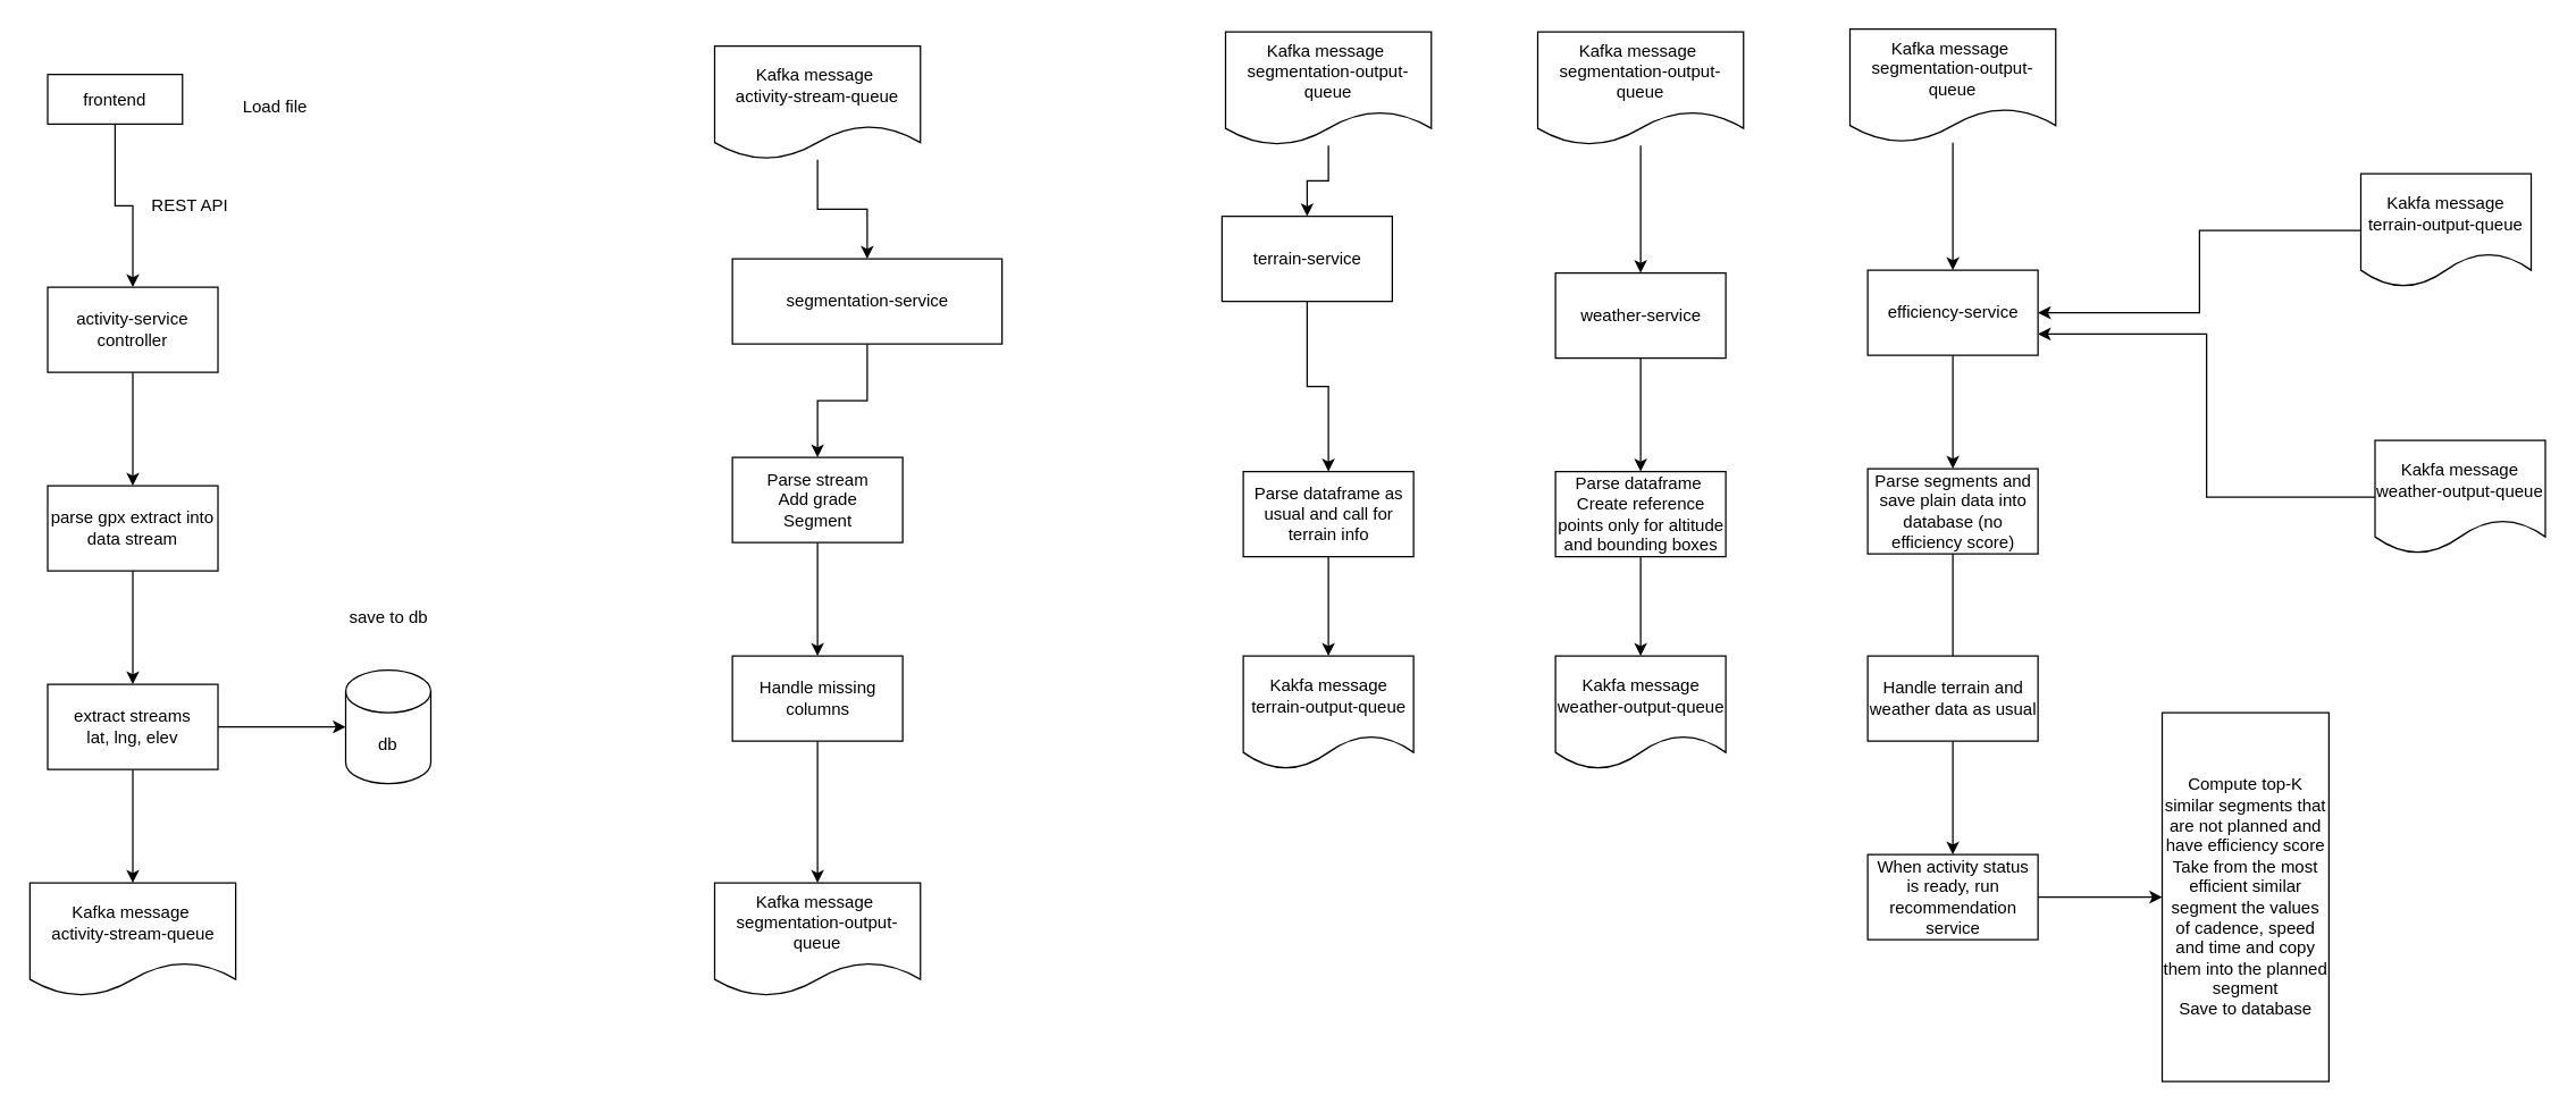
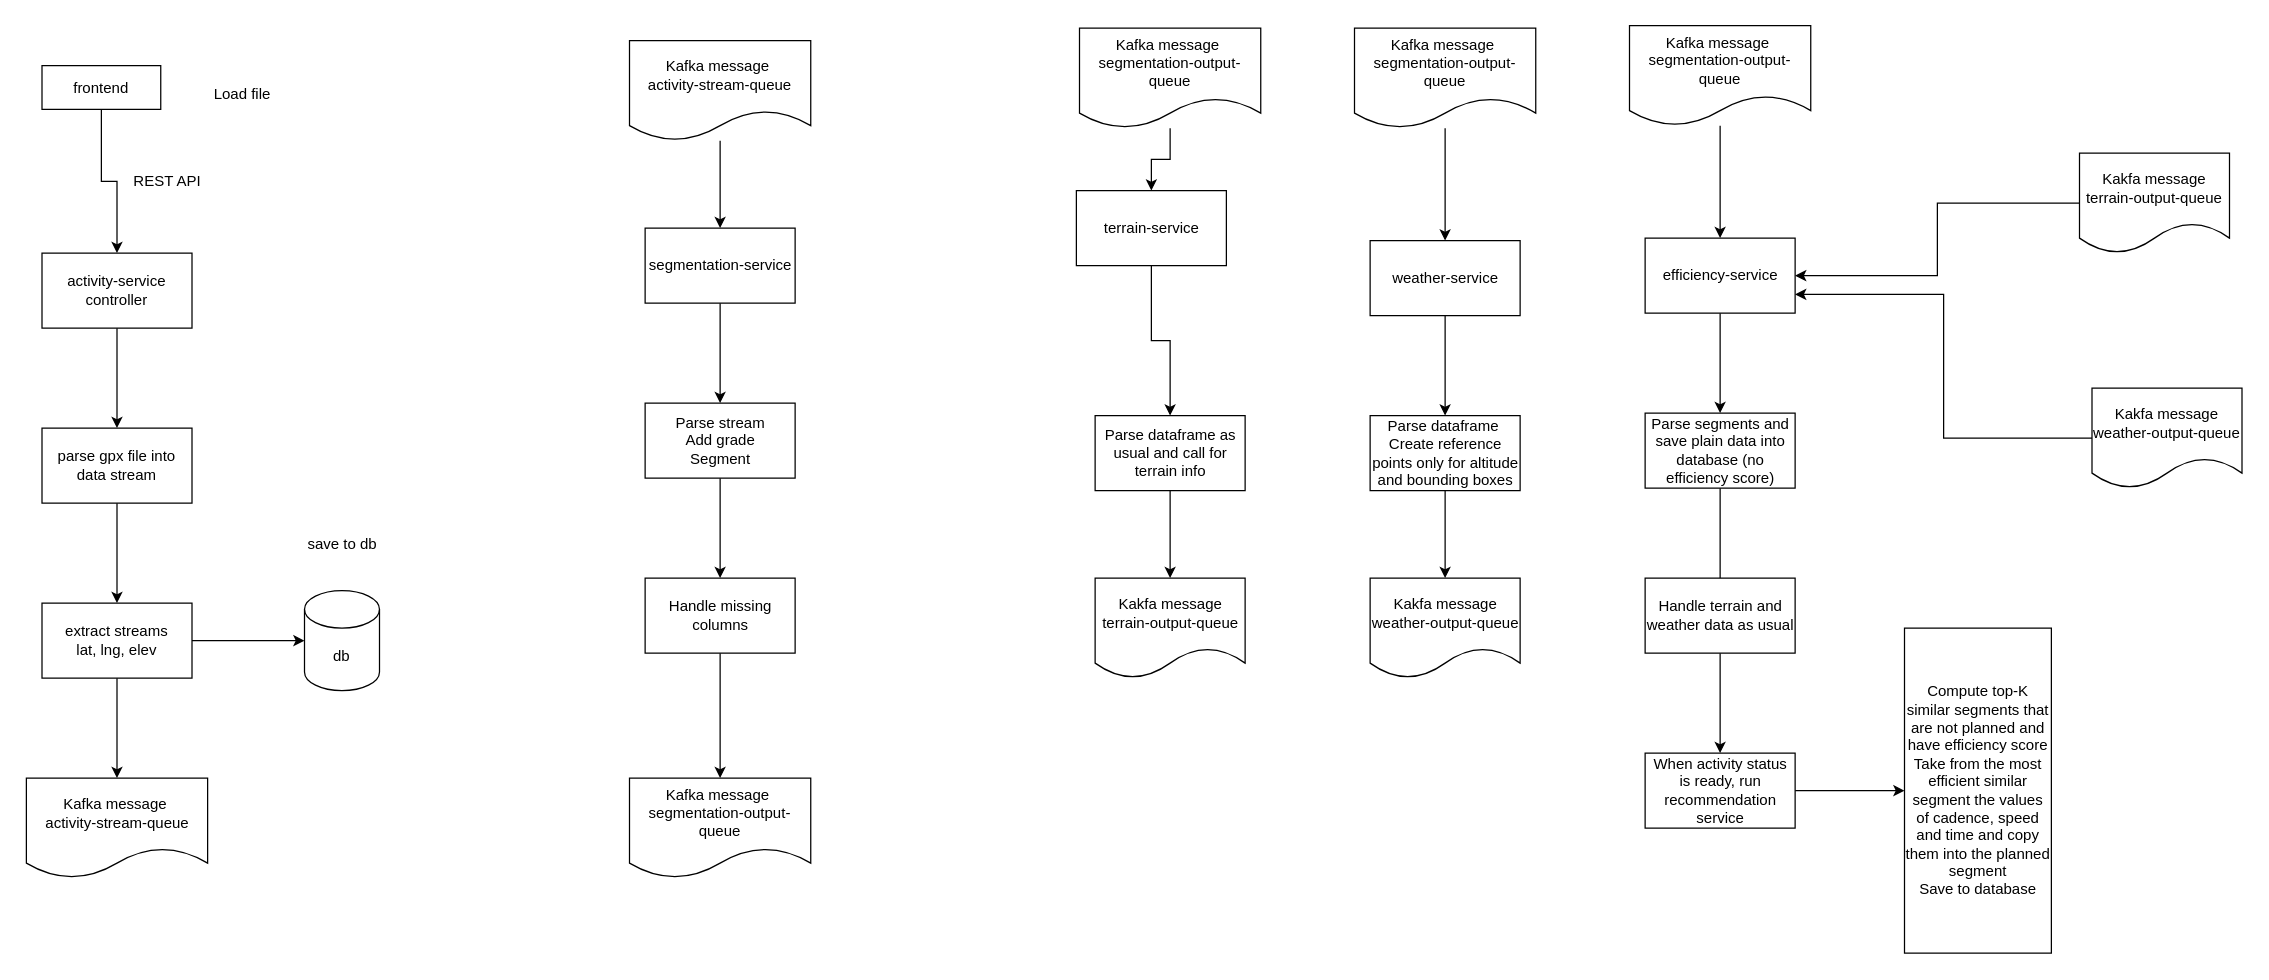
  <mxCell id="0" />
  <mxCell id="1" parent="0" />
  <mxCell id="2" style="edgeStyle=orthogonalEdgeStyle;rounded=0;orthogonalLoop=1;jettySize=auto;html=1;" parent="1" source="3" target="5" edge="1"><mxGeometry relative="1" as="geometry" /></mxCell>
  <mxCell id="3" value="frontend" style="rounded=0;whiteSpace=wrap;html=1;" parent="1" vertex="1"><mxGeometry x="33" y="52" width="95" height="35" as="geometry" /></mxCell>
  <mxCell id="4" value="" style="edgeStyle=orthogonalEdgeStyle;rounded=0;orthogonalLoop=1;jettySize=auto;html=1;" parent="1" source="5" target="11" edge="1"><mxGeometry relative="1" as="geometry" /></mxCell>
  <mxCell id="5" value="activity-service&lt;div&gt;controller&lt;/div&gt;" style="rounded=0;whiteSpace=wrap;html=1;" parent="1" vertex="1"><mxGeometry x="33" y="202" width="120" height="60" as="geometry" /></mxCell>
  <mxCell id="6" value="REST API" style="text;html=1;align=center;verticalAlign=middle;resizable=0;points=[];autosize=1;strokeColor=none;fillColor=none;" parent="1" vertex="1"><mxGeometry x="93" y="130" width="80" height="30" as="geometry" /></mxCell>
  <mxCell id="7" value="Load file" style="text;html=1;align=center;verticalAlign=middle;resizable=0;points=[];autosize=1;strokeColor=none;fillColor=none;" parent="1" vertex="1"><mxGeometry x="158" y="60" width="70" height="30" as="geometry" /></mxCell>
  <mxCell id="8" value="db" style="shape=cylinder3;whiteSpace=wrap;html=1;boundedLbl=1;backgroundOutline=1;size=15;" parent="1" vertex="1"><mxGeometry x="243" y="472" width="60" height="80" as="geometry" /></mxCell>
  <mxCell id="9" value="Kafka message&amp;nbsp;&lt;div&gt;activity-stream-queue&lt;/div&gt;" style="shape=document;whiteSpace=wrap;html=1;boundedLbl=1;" parent="1" vertex="1"><mxGeometry x="20.5" y="622" width="145" height="80" as="geometry" /></mxCell>
  <mxCell id="10" value="" style="edgeStyle=orthogonalEdgeStyle;rounded=0;orthogonalLoop=1;jettySize=auto;html=1;" parent="1" source="11" target="14" edge="1"><mxGeometry relative="1" as="geometry" /></mxCell>
- <mxCell id="11" value="parse gpx extract into data stream" style="rounded=0;whiteSpace=wrap;html=1;" parent="1" vertex="1"><mxGeometry x="33" y="342" width="120" height="60" as="geometry" /></mxCell>
+ <mxCell id="11" value="parse gpx file into data stream" style="rounded=0;whiteSpace=wrap;html=1;" parent="1" vertex="1"><mxGeometry x="33" y="342" width="120" height="60" as="geometry" /></mxCell>
  <mxCell id="12" value="" style="edgeStyle=orthogonalEdgeStyle;rounded=0;orthogonalLoop=1;jettySize=auto;html=1;entryX=0;entryY=0.5;entryDx=0;entryDy=0;entryPerimeter=0;" parent="1" source="14" target="8" edge="1"><mxGeometry relative="1" as="geometry"><mxPoint x="233" y="512" as="targetPoint" /></mxGeometry></mxCell>
  <mxCell id="13" style="edgeStyle=orthogonalEdgeStyle;rounded=0;orthogonalLoop=1;jettySize=auto;html=1;" parent="1" source="14" target="9" edge="1"><mxGeometry relative="1" as="geometry" /></mxCell>
  <mxCell id="14" value="extract streams&lt;div&gt;lat, lng, elev&lt;/div&gt;" style="rounded=0;whiteSpace=wrap;html=1;" parent="1" vertex="1"><mxGeometry x="33" y="482" width="120" height="60" as="geometry" /></mxCell>
  <mxCell id="15" value="save to db" style="text;html=1;align=center;verticalAlign=middle;resizable=0;points=[];autosize=1;strokeColor=none;fillColor=none;" parent="1" vertex="1"><mxGeometry x="233" y="420" width="80" height="30" as="geometry" /></mxCell>
  <mxCell id="16" value="" style="edgeStyle=orthogonalEdgeStyle;rounded=0;orthogonalLoop=1;jettySize=auto;html=1;" parent="1" source="17" target="21" edge="1"><mxGeometry relative="1" as="geometry" /></mxCell>
- <mxCell id="17" value="segmentation-service" style="whiteSpace=wrap;html=1;" parent="1" vertex="1"><mxGeometry x="515.5" y="182" width="190" height="60" as="geometry" /></mxCell>
+ <mxCell id="17" value="segmentation-service" style="whiteSpace=wrap;html=1;" parent="1" vertex="1"><mxGeometry x="515.5" y="182" width="120" height="60" as="geometry" /></mxCell>
  <mxCell id="18" style="edgeStyle=orthogonalEdgeStyle;rounded=0;orthogonalLoop=1;jettySize=auto;html=1;entryX=0.5;entryY=0;entryDx=0;entryDy=0;" parent="1" source="19" target="17" edge="1"><mxGeometry relative="1" as="geometry" /></mxCell>
  <mxCell id="19" value="Kafka message&amp;nbsp;&lt;div&gt;activity-stream-queue&lt;/div&gt;" style="shape=document;whiteSpace=wrap;html=1;boundedLbl=1;" parent="1" vertex="1"><mxGeometry x="503" y="32" width="145" height="80" as="geometry" /></mxCell>
  <mxCell id="20" value="" style="edgeStyle=orthogonalEdgeStyle;rounded=0;orthogonalLoop=1;jettySize=auto;html=1;" parent="1" source="21" target="23" edge="1"><mxGeometry relative="1" as="geometry" /></mxCell>
  <mxCell id="21" value="Parse stream&lt;div&gt;Add grade&lt;/div&gt;&lt;div&gt;Segment&lt;/div&gt;" style="whiteSpace=wrap;html=1;" parent="1" vertex="1"><mxGeometry x="515.5" y="322" width="120" height="60" as="geometry" /></mxCell>
  <mxCell id="22" style="edgeStyle=orthogonalEdgeStyle;rounded=0;orthogonalLoop=1;jettySize=auto;html=1;entryX=0.5;entryY=0;entryDx=0;entryDy=0;" parent="1" source="23" target="24" edge="1"><mxGeometry relative="1" as="geometry" /></mxCell>
  <mxCell id="23" value="Handle missing columns" style="whiteSpace=wrap;html=1;" parent="1" vertex="1"><mxGeometry x="515.5" y="462" width="120" height="60" as="geometry" /></mxCell>
  <mxCell id="24" value="Kafka message&amp;nbsp;&lt;div&gt;segmentation-output-queue&lt;/div&gt;" style="shape=document;whiteSpace=wrap;html=1;boundedLbl=1;" parent="1" vertex="1"><mxGeometry x="503" y="622" width="145" height="80" as="geometry" /></mxCell>
  <mxCell id="25" value="" style="edgeStyle=orthogonalEdgeStyle;rounded=0;orthogonalLoop=1;jettySize=auto;html=1;" parent="1" source="26" target="28" edge="1"><mxGeometry relative="1" as="geometry" /></mxCell>
  <mxCell id="26" value="Kafka message&amp;nbsp;&lt;div&gt;segmentation-output-queue&lt;/div&gt;" style="shape=document;whiteSpace=wrap;html=1;boundedLbl=1;" parent="1" vertex="1"><mxGeometry x="863" y="22" width="145" height="80" as="geometry" /></mxCell>
  <mxCell id="27" value="" style="edgeStyle=orthogonalEdgeStyle;rounded=0;orthogonalLoop=1;jettySize=auto;html=1;" parent="1" source="28" target="30" edge="1"><mxGeometry relative="1" as="geometry" /></mxCell>
  <mxCell id="28" value="terrain-service" style="whiteSpace=wrap;html=1;" parent="1" vertex="1"><mxGeometry x="860.5" y="152" width="120" height="60" as="geometry" /></mxCell>
  <mxCell id="29" value="" style="edgeStyle=orthogonalEdgeStyle;rounded=0;orthogonalLoop=1;jettySize=auto;html=1;" parent="1" source="30" target="31" edge="1"><mxGeometry relative="1" as="geometry" /></mxCell>
  <mxCell id="30" value="Parse dataframe as usual and call for terrain info" style="whiteSpace=wrap;html=1;" parent="1" vertex="1"><mxGeometry x="875.5" y="332" width="120" height="60" as="geometry" /></mxCell>
  <mxCell id="31" value="Kakfa message&lt;div&gt;terrain-output-queue&lt;/div&gt;" style="shape=document;whiteSpace=wrap;html=1;boundedLbl=1;" parent="1" vertex="1"><mxGeometry x="875.5" y="462" width="120" height="80" as="geometry" /></mxCell>
  <mxCell id="32" value="" style="edgeStyle=orthogonalEdgeStyle;rounded=0;orthogonalLoop=1;jettySize=auto;html=1;" parent="1" source="38" target="34" edge="1"><mxGeometry relative="1" as="geometry" /></mxCell>
  <mxCell id="33" value="" style="edgeStyle=orthogonalEdgeStyle;rounded=0;orthogonalLoop=1;jettySize=auto;html=1;" parent="1" source="34" target="36" edge="1"><mxGeometry relative="1" as="geometry" /></mxCell>
  <mxCell id="34" value="weather-service" style="whiteSpace=wrap;html=1;" parent="1" vertex="1"><mxGeometry x="1095.5" y="192" width="120" height="60" as="geometry" /></mxCell>
  <mxCell id="35" value="" style="edgeStyle=orthogonalEdgeStyle;rounded=0;orthogonalLoop=1;jettySize=auto;html=1;" parent="1" source="36" target="37" edge="1"><mxGeometry relative="1" as="geometry" /></mxCell>
  <mxCell id="36" value="Parse dataframe&amp;nbsp;&lt;div&gt;Create reference points only for altitude and bounding boxes&lt;/div&gt;" style="whiteSpace=wrap;html=1;" parent="1" vertex="1"><mxGeometry x="1095.5" y="332" width="120" height="60" as="geometry" /></mxCell>
  <mxCell id="37" value="Kakfa message&lt;div&gt;weather-output-queue&lt;/div&gt;" style="shape=document;whiteSpace=wrap;html=1;boundedLbl=1;" parent="1" vertex="1"><mxGeometry x="1095.5" y="462" width="120" height="80" as="geometry" /></mxCell>
  <mxCell id="38" value="Kafka message&amp;nbsp;&lt;div&gt;segmentation-output-queue&lt;/div&gt;" style="shape=document;whiteSpace=wrap;html=1;boundedLbl=1;" parent="1" vertex="1"><mxGeometry x="1083" y="22" width="145" height="80" as="geometry" /></mxCell>
  <mxCell id="39" value="" style="edgeStyle=orthogonalEdgeStyle;rounded=0;orthogonalLoop=1;jettySize=auto;html=1;" parent="1" source="44" target="41" edge="1"><mxGeometry relative="1" as="geometry" /></mxCell>
  <mxCell id="40" value="" style="edgeStyle=orthogonalEdgeStyle;rounded=0;orthogonalLoop=1;jettySize=auto;html=1;" parent="1" source="41" target="43" edge="1"><mxGeometry relative="1" as="geometry" /></mxCell>
  <mxCell id="41" value="efficiency-service" style="whiteSpace=wrap;html=1;" parent="1" vertex="1"><mxGeometry x="1315.5" y="190" width="120" height="60" as="geometry" /></mxCell>
  <mxCell id="42" value="" style="edgeStyle=orthogonalEdgeStyle;rounded=0;orthogonalLoop=1;jettySize=auto;html=1;entryX=0.563;entryY=0.167;entryDx=0;entryDy=0;entryPerimeter=0;" parent="1" source="43" target="50" edge="1"><mxGeometry relative="1" as="geometry"><mxPoint x="1375.5" y="460" as="targetPoint" /><Array as="points"><mxPoint x="1376" y="472" /></Array></mxGeometry></mxCell>
  <mxCell id="43" value="Parse segments and save plain data into database (no efficiency score)" style="whiteSpace=wrap;html=1;" parent="1" vertex="1"><mxGeometry x="1315.5" y="330" width="120" height="60" as="geometry" /></mxCell>
  <mxCell id="44" value="Kafka message&amp;nbsp;&lt;div&gt;segmentation-output-queue&lt;/div&gt;" style="shape=document;whiteSpace=wrap;html=1;boundedLbl=1;" parent="1" vertex="1"><mxGeometry x="1303" y="20" width="145" height="80" as="geometry" /></mxCell>
  <mxCell id="45" style="edgeStyle=orthogonalEdgeStyle;rounded=0;orthogonalLoop=1;jettySize=auto;html=1;entryX=1;entryY=0.5;entryDx=0;entryDy=0;" parent="1" source="46" target="41" edge="1"><mxGeometry relative="1" as="geometry" /></mxCell>
  <mxCell id="46" value="Kakfa message&lt;div&gt;terrain-output-queue&lt;/div&gt;" style="shape=document;whiteSpace=wrap;html=1;boundedLbl=1;" parent="1" vertex="1"><mxGeometry x="1663" y="122" width="120" height="80" as="geometry" /></mxCell>
  <mxCell id="47" style="edgeStyle=orthogonalEdgeStyle;rounded=0;orthogonalLoop=1;jettySize=auto;html=1;entryX=1;entryY=0.75;entryDx=0;entryDy=0;" parent="1" source="48" target="41" edge="1"><mxGeometry relative="1" as="geometry" /></mxCell>
  <mxCell id="48" value="Kakfa message&lt;div&gt;weather-output-queue&lt;/div&gt;" style="shape=document;whiteSpace=wrap;html=1;boundedLbl=1;" parent="1" vertex="1"><mxGeometry x="1673" y="310" width="120" height="80" as="geometry" /></mxCell>
  <mxCell id="49" value="" style="edgeStyle=orthogonalEdgeStyle;rounded=0;orthogonalLoop=1;jettySize=auto;html=1;" parent="1" source="50" target="52" edge="1"><mxGeometry relative="1" as="geometry" /></mxCell>
  <mxCell id="50" value="Handle terrain and weather data as usual" style="whiteSpace=wrap;html=1;" parent="1" vertex="1"><mxGeometry x="1315.5" y="462" width="120" height="60" as="geometry" /></mxCell>
  <mxCell id="51" value="" style="edgeStyle=orthogonalEdgeStyle;rounded=0;orthogonalLoop=1;jettySize=auto;html=1;" parent="1" source="52" target="53" edge="1"><mxGeometry relative="1" as="geometry" /></mxCell>
  <mxCell id="52" value="When activity status is ready, run recommendation service" style="whiteSpace=wrap;html=1;" parent="1" vertex="1"><mxGeometry x="1315.5" y="602" width="120" height="60" as="geometry" /></mxCell>
  <mxCell id="53" value="Compute top-K similar segments that are not planned and have efficiency score&lt;div&gt;Take from the most efficient similar segment the values of cadence, speed and time and copy them into the planned segment&lt;/div&gt;&lt;div&gt;Save to database&lt;/div&gt;" style="whiteSpace=wrap;html=1;" parent="1" vertex="1"><mxGeometry x="1523" y="502" width="117.5" height="260" as="geometry" /></mxCell>
